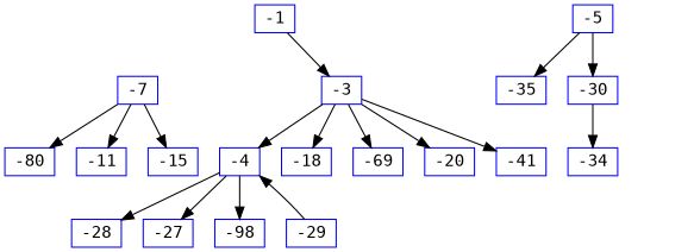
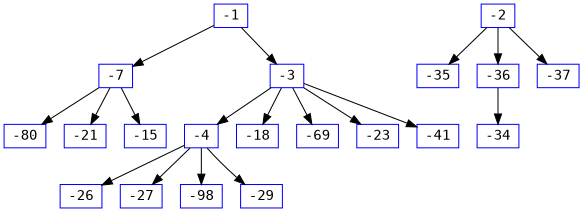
  digraph {
    fontname="DejaVu Sans Mono"
    node [color=blue fontname="DejaVu Sans Mono" shape=box]
    edge [fontname="DejaVu Sans Mono"]
    -1 [height=0.2 width=0.2]
    n2 [height=0.2 label=-7 width=0.2]
    -3 [height=0.2 width=0.2]
    n4 [height=0.2 label=-80 width=0.2]
-   -11 [height=0.2 width=0.2]
+   -11 [height=0.2 width=0.2 label=-21]
    n6 [height=0.2 label=-15 width=0.2]
    -4 [height=0.2 width=0.2]
    -18 [height=0.2 width=0.2]
    n9 [height=0.2 label=-69 width=0.2]
-   -20 [height=0.2 width=0.2]
+   -20 [height=0.2 width=0.2 label=-23]
    n11 [height=0.2 label=-41 width=0.2]
-   -26 [height=0.2 width=0.2 label=-28]
+   -26 [height=0.2 width=0.2]
    -27 [height=0.2 width=0.2]
    n14 [height=0.2 label=-98 width=0.2]
    -29 [height=0.2 width=0.2]
-   -5 [height=0.2 width=0.2]
+   -5 [height=0.2 width=0.2 label=-2]
    -35 [height=0.2 width=0.2]
-   -36 [height=0.2 width=0.2 label=-30]
+   -36 [height=0.2 width=0.2]
+   -37 [height=0.2 width=0.2]
    -34 [height=0.2 width=0.2]
+   -1 -> n2
    -1 -> -3
    n2 -> n4
    n2 -> -11
    n2 -> n6
    -3 -> -4
    -3 -> -18
    -3 -> n9
    -3 -> -20
    -3 -> n11
    -4 -> -26
    -4 -> -27
    -4 -> n14
-   -29 -> -4
+   -4 -> -29
    -5 -> -35
    -5 -> -36
+   -5 -> -37
    -36 -> -34
  }
